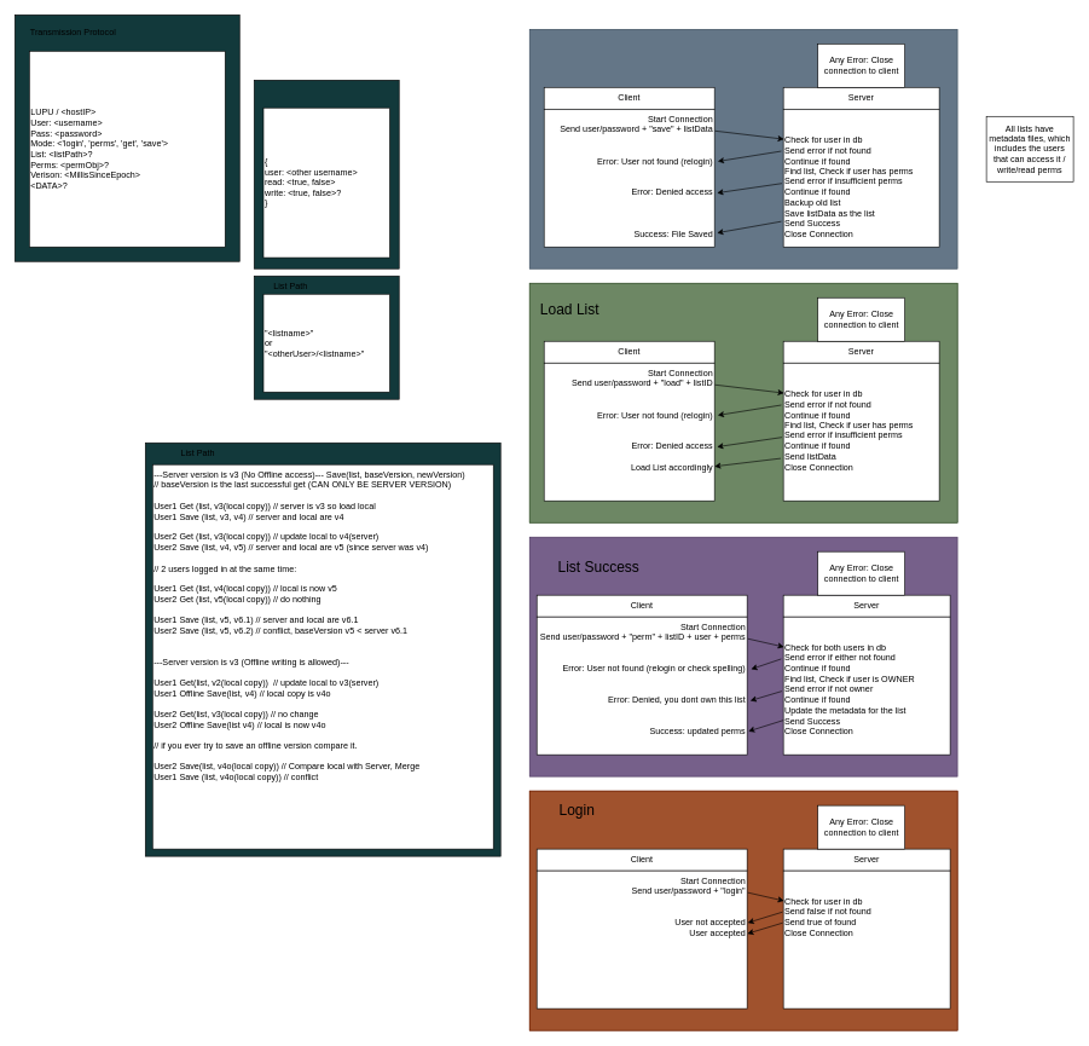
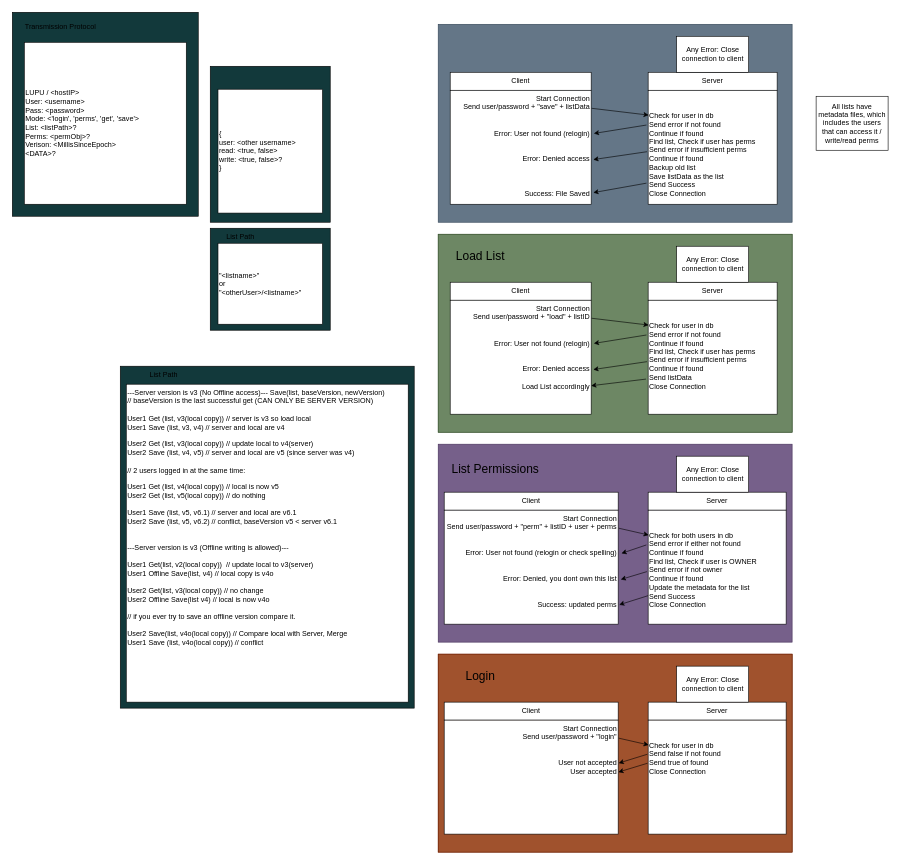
  <mxCell id="0" />
  <mxCell id="1" parent="0" />
  <mxCell id="2" value="" style="group" parent="1" vertex="1" connectable="0"><mxGeometry x="730" y="40" width="590" height="330" as="geometry" /></mxCell>
  <mxCell id="3" value="" style="whiteSpace=wrap;html=1;fillColor=#647687;fontColor=#ffffff;strokeColor=#314354;" parent="2" vertex="1"><mxGeometry width="590" height="330" as="geometry" /></mxCell>
  <mxCell id="4" value="" style="group" parent="1" vertex="1" connectable="0"><mxGeometry x="1080" y="120" width="215" height="220" as="geometry" /></mxCell>
  <mxCell id="5" value="Server" style="whiteSpace=wrap;html=1;" parent="4" vertex="1"><mxGeometry width="215" height="30" as="geometry" /></mxCell>
  <mxCell id="6" value="&lt;br&gt;&lt;br&gt;Check for user in db&lt;br&gt;Send error if not found&lt;br&gt;Continue if found&lt;br&gt;Find list, Check if user has perms&lt;br&gt;Send error if insufficient perms&lt;br&gt;Continue if found&lt;br&gt;Backup old list&lt;br&gt;Save listData as the list&lt;br&gt;Send Success&lt;br&gt;Close Connection" style="whiteSpace=wrap;html=1;verticalAlign=top;align=left;" parent="4" vertex="1"><mxGeometry y="30" width="215" height="190" as="geometry" /></mxCell>
  <mxCell id="7" value="" style="group" parent="1" vertex="1" connectable="0"><mxGeometry x="750" y="120" width="235" height="220" as="geometry" /></mxCell>
  <mxCell id="8" value="Client" style="whiteSpace=wrap;html=1;" parent="7" vertex="1"><mxGeometry width="235" height="30" as="geometry" /></mxCell>
  <mxCell id="9" value="&lt;div style=&quot;&quot;&gt;&lt;span style=&quot;background-color: initial;&quot;&gt;Start Connection&lt;/span&gt;&lt;/div&gt;Send user/password + &quot;save&quot; + listData&lt;br&gt;&lt;br&gt;&lt;br&gt;Error: User not found (relogin)&lt;br&gt;&lt;br&gt;&lt;br&gt;Error: Denied access&lt;br&gt;&lt;br&gt;&lt;br&gt;&lt;br&gt;Success: File Saved" style="whiteSpace=wrap;html=1;verticalAlign=top;align=right;" parent="7" vertex="1"><mxGeometry y="30" width="235" height="190" as="geometry" /></mxCell>
  <mxCell id="10" style="edgeStyle=none;html=1;exitX=1.003;exitY=0.158;exitDx=0;exitDy=0;entryX=0.004;entryY=0.218;entryDx=0;entryDy=0;exitPerimeter=0;entryPerimeter=0;" parent="1" source="9" target="6" edge="1"><mxGeometry relative="1" as="geometry" /></mxCell>
  <mxCell id="11" style="edgeStyle=none;html=1;exitX=-0.013;exitY=0.305;exitDx=0;exitDy=0;entryX=1.019;entryY=0.379;entryDx=0;entryDy=0;entryPerimeter=0;exitPerimeter=0;" parent="1" source="6" target="9" edge="1"><mxGeometry relative="1" as="geometry" /></mxCell>
  <mxCell id="12" value="All lists have metadata files, which includes the users that can access it / write/read perms" style="whiteSpace=wrap;html=1;" parent="1" vertex="1"><mxGeometry x="1360" y="160" width="120" height="90" as="geometry" /></mxCell>
  <mxCell id="13" style="edgeStyle=none;html=1;entryX=1.015;entryY=0.608;entryDx=0;entryDy=0;entryPerimeter=0;exitX=-0.009;exitY=0.539;exitDx=0;exitDy=0;exitPerimeter=0;" parent="1" source="6" target="9" edge="1"><mxGeometry relative="1" as="geometry"><mxPoint x="1070" y="260" as="sourcePoint" /></mxGeometry></mxCell>
  <mxCell id="14" style="edgeStyle=none;html=1;exitX=-0.013;exitY=0.815;exitDx=0;exitDy=0;exitPerimeter=0;entryX=1.015;entryY=0.898;entryDx=0;entryDy=0;entryPerimeter=0;" parent="1" source="6" target="9" edge="1"><mxGeometry relative="1" as="geometry"><mxPoint x="990" y="320" as="targetPoint" /></mxGeometry></mxCell>
  <mxCell id="15" value="Any Error: Close connection to client" style="whiteSpace=wrap;html=1;" parent="1" vertex="1"><mxGeometry x="1127.5" y="60" width="120" height="60" as="geometry" /></mxCell>
  <mxCell id="16" value="" style="group;fillColor=#6d8764;fontColor=#ffffff;strokeColor=#3A5431;" parent="1" vertex="1" connectable="0"><mxGeometry x="730" y="390" width="590" height="330" as="geometry" /></mxCell>
  <mxCell id="17" value="" style="whiteSpace=wrap;html=1;fillColor=#6d8764;fontColor=#ffffff;strokeColor=#3A5431;" parent="16" vertex="1"><mxGeometry width="590" height="330" as="geometry" /></mxCell>
- <mxCell id="18" value="Load List" style="text;html=1;align=center;verticalAlign=middle;resizable=0;points=[];autosize=1;strokeColor=none;fillColor=none;fontSize=20;" parent="16" vertex="1"><mxGeometry x="5" y="15" width="100" height="40" as="geometry" /></mxCell>
+ <mxCell id="18" value="Load List" style="text;html=1;align=center;verticalAlign=middle;resizable=0;points=[];autosize=1;strokeColor=none;fillColor=none;fontSize=20;" parent="16" vertex="1"><mxGeometry x="20" y="15" width="100" height="40" as="geometry" /></mxCell>
  <mxCell id="19" value="" style="group" parent="1" vertex="1" connectable="0"><mxGeometry x="1080" y="470" width="215" height="220" as="geometry" /></mxCell>
  <mxCell id="20" value="Server" style="whiteSpace=wrap;html=1;" parent="19" vertex="1"><mxGeometry width="215" height="30" as="geometry" /></mxCell>
  <mxCell id="21" value="&lt;br&gt;&lt;br&gt;Check for user in db&lt;br&gt;Send error if not found&lt;br&gt;Continue if found&lt;br&gt;Find list, Check if user has perms&lt;br&gt;Send error if insufficient perms&lt;br&gt;Continue if found&lt;br&gt;Send listData&lt;br&gt;Close Connection" style="whiteSpace=wrap;html=1;verticalAlign=top;align=left;" parent="19" vertex="1"><mxGeometry y="30" width="215" height="190" as="geometry" /></mxCell>
  <mxCell id="22" value="" style="group" parent="1" vertex="1" connectable="0"><mxGeometry x="750" y="470" width="235" height="220" as="geometry" /></mxCell>
  <mxCell id="23" value="Client" style="whiteSpace=wrap;html=1;" parent="22" vertex="1"><mxGeometry width="235" height="30" as="geometry" /></mxCell>
  <mxCell id="24" value="Start Connection&lt;br&gt;Send user/password + &quot;load&quot; + listID&lt;br&gt;&lt;br&gt;&lt;br&gt;Error: User not found (relogin)&lt;br&gt;&lt;br&gt;&lt;br&gt;Error: Denied access&lt;br&gt;&lt;br&gt;Load List accordingly&lt;br&gt;&lt;div style=&quot;&quot;&gt;&lt;/div&gt;" style="whiteSpace=wrap;html=1;verticalAlign=top;align=right;" parent="22" vertex="1"><mxGeometry y="30" width="235" height="190" as="geometry" /></mxCell>
  <mxCell id="25" style="edgeStyle=none;html=1;exitX=1.003;exitY=0.158;exitDx=0;exitDy=0;entryX=0.004;entryY=0.218;entryDx=0;entryDy=0;exitPerimeter=0;entryPerimeter=0;" parent="1" source="24" target="21" edge="1"><mxGeometry relative="1" as="geometry" /></mxCell>
  <mxCell id="26" style="edgeStyle=none;html=1;exitX=-0.013;exitY=0.305;exitDx=0;exitDy=0;entryX=1.019;entryY=0.379;entryDx=0;entryDy=0;entryPerimeter=0;exitPerimeter=0;" parent="1" source="21" target="24" edge="1"><mxGeometry relative="1" as="geometry" /></mxCell>
  <mxCell id="27" style="edgeStyle=none;html=1;entryX=1.015;entryY=0.608;entryDx=0;entryDy=0;entryPerimeter=0;exitX=-0.009;exitY=0.539;exitDx=0;exitDy=0;exitPerimeter=0;" parent="1" source="21" target="24" edge="1"><mxGeometry relative="1" as="geometry"><mxPoint x="1070" y="610" as="sourcePoint" /></mxGeometry></mxCell>
  <mxCell id="28" style="edgeStyle=none;html=1;exitX=-0.017;exitY=0.692;exitDx=0;exitDy=0;exitPerimeter=0;entryX=1;entryY=0.75;entryDx=0;entryDy=0;" parent="1" source="21" target="24" edge="1"><mxGeometry relative="1" as="geometry"><mxPoint x="980" y="740" as="targetPoint" /></mxGeometry></mxCell>
  <mxCell id="29" value="Any Error: Close connection to client" style="whiteSpace=wrap;html=1;" parent="1" vertex="1"><mxGeometry x="1127.5" y="410" width="120" height="60" as="geometry" /></mxCell>
  <mxCell id="30" value="" style="group" parent="1" vertex="1" connectable="0"><mxGeometry x="730" y="740" width="590" height="330" as="geometry" /></mxCell>
  <mxCell id="31" value="" style="whiteSpace=wrap;html=1;fillColor=#76608a;fontColor=#ffffff;strokeColor=#432D57;" parent="30" vertex="1"><mxGeometry width="590" height="330" as="geometry" /></mxCell>
- <mxCell id="32" value="List Success" style="text;html=1;align=center;verticalAlign=middle;resizable=0;points=[];autosize=1;strokeColor=none;fillColor=none;fontSize=20;" parent="30" vertex="1"><mxGeometry x="10" y="20" width="170" height="40" as="geometry" /></mxCell>
+ <mxCell id="32" value="List Permissions" style="text;html=1;align=center;verticalAlign=middle;resizable=0;points=[];autosize=1;strokeColor=none;fillColor=none;fontSize=20;" parent="30" vertex="1"><mxGeometry x="10" y="20" width="170" height="40" as="geometry" /></mxCell>
  <mxCell id="33" value="" style="group" parent="1" vertex="1" connectable="0"><mxGeometry x="1080" y="820" width="230" height="220" as="geometry" /></mxCell>
  <mxCell id="34" value="Server" style="whiteSpace=wrap;html=1;" parent="33" vertex="1"><mxGeometry width="230.0" height="30" as="geometry" /></mxCell>
  <mxCell id="35" value="&lt;br&gt;&lt;br&gt;Check for both users in db&lt;br&gt;Send error if either not found&lt;br&gt;Continue if found&lt;br&gt;Find list, Check if user is OWNER&lt;br&gt;Send error if not owner&lt;br&gt;Continue if found&lt;br&gt;Update the metadata for the list&lt;br&gt;Send Success&lt;br&gt;Close Connection" style="whiteSpace=wrap;html=1;verticalAlign=top;align=left;" parent="33" vertex="1"><mxGeometry y="30" width="230.0" height="190" as="geometry" /></mxCell>
  <mxCell id="36" value="" style="group" parent="1" vertex="1" connectable="0"><mxGeometry x="740" y="820" width="290" height="220" as="geometry" /></mxCell>
  <mxCell id="37" value="Client" style="whiteSpace=wrap;html=1;" parent="36" vertex="1"><mxGeometry width="290.0" height="30" as="geometry" /></mxCell>
  <mxCell id="38" value="Start Connection&lt;br&gt;Send user/password + &quot;perm&quot; + listID + user + perms&lt;br&gt;&lt;br&gt;&lt;br&gt;Error: User not found (relogin or check spelling)&lt;br&gt;&lt;br&gt;&lt;br&gt;Error: Denied, you dont own this list&lt;br&gt;&lt;br&gt;&lt;br&gt;Success: updated perms&lt;br&gt;&lt;div style=&quot;&quot;&gt;&lt;/div&gt;" style="whiteSpace=wrap;html=1;verticalAlign=top;align=right;" parent="36" vertex="1"><mxGeometry y="30" width="290.0" height="190" as="geometry" /></mxCell>
  <mxCell id="39" style="edgeStyle=none;html=1;exitX=1.003;exitY=0.158;exitDx=0;exitDy=0;entryX=0.004;entryY=0.218;entryDx=0;entryDy=0;exitPerimeter=0;entryPerimeter=0;" parent="1" source="38" target="35" edge="1"><mxGeometry relative="1" as="geometry" /></mxCell>
  <mxCell id="40" style="edgeStyle=none;html=1;exitX=-0.013;exitY=0.305;exitDx=0;exitDy=0;entryX=1.019;entryY=0.379;entryDx=0;entryDy=0;entryPerimeter=0;exitPerimeter=0;" parent="1" source="35" target="38" edge="1"><mxGeometry relative="1" as="geometry" /></mxCell>
  <mxCell id="41" style="edgeStyle=none;html=1;entryX=1.015;entryY=0.608;entryDx=0;entryDy=0;entryPerimeter=0;exitX=-0.009;exitY=0.539;exitDx=0;exitDy=0;exitPerimeter=0;" parent="1" source="35" target="38" edge="1"><mxGeometry relative="1" as="geometry"><mxPoint x="1070" y="960" as="sourcePoint" /></mxGeometry></mxCell>
  <mxCell id="42" style="edgeStyle=none;html=1;exitX=0;exitY=0.75;exitDx=0;exitDy=0;entryX=1.006;entryY=0.83;entryDx=0;entryDy=0;entryPerimeter=0;" parent="1" source="35" target="38" edge="1"><mxGeometry relative="1" as="geometry"><mxPoint x="980" y="1090" as="targetPoint" /></mxGeometry></mxCell>
  <mxCell id="43" value="Any Error: Close connection to client" style="whiteSpace=wrap;html=1;" parent="1" vertex="1"><mxGeometry x="1127.5" y="760" width="120" height="60" as="geometry" /></mxCell>
  <mxCell id="44" value="" style="group;fillColor=#a0522d;fontColor=#ffffff;strokeColor=#6D1F00;" parent="1" vertex="1" connectable="0"><mxGeometry x="730" y="1090" width="590" height="330" as="geometry" /></mxCell>
  <mxCell id="45" value="" style="whiteSpace=wrap;html=1;fillColor=#a0522d;fontColor=#ffffff;strokeColor=#6D1F00;" parent="44" vertex="1"><mxGeometry width="590" height="330" as="geometry" /></mxCell>
- <mxCell id="46" value="Login" style="text;html=1;align=center;verticalAlign=middle;resizable=0;points=[];autosize=1;strokeColor=none;fillColor=none;fontSize=20;" parent="44" vertex="1"><mxGeometry x="30" y="5" width="70" height="40" as="geometry" /></mxCell>
+ <mxCell id="46" value="Login" style="text;html=1;align=center;verticalAlign=middle;resizable=0;points=[];autosize=1;strokeColor=none;fillColor=none;fontSize=20;" parent="44" vertex="1"><mxGeometry x="35" y="15" width="70" height="40" as="geometry" /></mxCell>
  <mxCell id="47" value="" style="group" parent="1" vertex="1" connectable="0"><mxGeometry x="1080" y="1170" width="230" height="220" as="geometry" /></mxCell>
  <mxCell id="48" value="Server" style="whiteSpace=wrap;html=1;" parent="47" vertex="1"><mxGeometry width="230.0" height="30" as="geometry" /></mxCell>
  <mxCell id="49" value="&lt;br&gt;&lt;br&gt;Check for user in db&lt;br&gt;Send false if not found&lt;br&gt;Send true of found&lt;br&gt;Close Connection" style="whiteSpace=wrap;html=1;verticalAlign=top;align=left;" parent="47" vertex="1"><mxGeometry y="30" width="230.0" height="190" as="geometry" /></mxCell>
  <mxCell id="50" value="" style="group" parent="1" vertex="1" connectable="0"><mxGeometry x="740" y="1170" width="290" height="220" as="geometry" /></mxCell>
  <mxCell id="51" value="Client" style="whiteSpace=wrap;html=1;" parent="50" vertex="1"><mxGeometry width="290.0" height="30" as="geometry" /></mxCell>
  <mxCell id="52" value="Start Connection&lt;br&gt;Send user/password + &quot;login&quot;&lt;br&gt;&lt;br&gt;&lt;br&gt;User not accepted&lt;br&gt;User accepted&lt;br&gt;&lt;div style=&quot;&quot;&gt;&lt;/div&gt;" style="whiteSpace=wrap;html=1;verticalAlign=top;align=right;" parent="50" vertex="1"><mxGeometry y="30" width="290.0" height="190" as="geometry" /></mxCell>
  <mxCell id="53" style="edgeStyle=none;html=1;exitX=1.003;exitY=0.158;exitDx=0;exitDy=0;entryX=0.004;entryY=0.218;entryDx=0;entryDy=0;exitPerimeter=0;entryPerimeter=0;" parent="1" source="52" target="49" edge="1"><mxGeometry relative="1" as="geometry" /></mxCell>
  <mxCell id="54" style="edgeStyle=none;html=1;exitX=-0.005;exitY=0.299;exitDx=0;exitDy=0;entryX=1.003;entryY=0.377;entryDx=0;entryDy=0;entryPerimeter=0;exitPerimeter=0;" parent="1" source="49" target="52" edge="1"><mxGeometry relative="1" as="geometry" /></mxCell>
  <mxCell id="55" value="Any Error: Close connection to client" style="whiteSpace=wrap;html=1;" parent="1" vertex="1"><mxGeometry x="1127.5" y="1110" width="120" height="60" as="geometry" /></mxCell>
  <mxCell id="56" style="edgeStyle=none;html=1;exitX=-0.004;exitY=0.378;exitDx=0;exitDy=0;entryX=1.001;entryY=0.456;entryDx=0;entryDy=0;entryPerimeter=0;exitPerimeter=0;" parent="1" source="49" target="52" edge="1"><mxGeometry relative="1" as="geometry"><mxPoint x="1087.01" y="1267.95" as="sourcePoint" /><mxPoint x="1045.51" y="1282.01" as="targetPoint" /></mxGeometry></mxCell>
  <mxCell id="57" value="" style="group" parent="1" vertex="1" connectable="0"><mxGeometry x="20" y="20" width="310" height="340" as="geometry" /></mxCell>
  <mxCell id="58" value="" style="whiteSpace=wrap;html=1;fillColor=#12393B;" parent="57" vertex="1"><mxGeometry width="310" height="340" as="geometry" /></mxCell>
  <mxCell id="59" value="Transmission Protocol" style="text;html=1;align=center;verticalAlign=middle;resizable=0;points=[];autosize=1;strokeColor=none;fillColor=none;" parent="57" vertex="1"><mxGeometry x="10" y="10" width="140" height="30" as="geometry" /></mxCell>
  <mxCell id="60" value="LUPU / &amp;lt;hostIP&amp;gt;&lt;br&gt;User: &amp;lt;username&amp;gt;&lt;br&gt;Pass: &amp;lt;password&amp;gt;&lt;br&gt;Mode: &amp;lt;'login', 'perms', 'get', 'save'&amp;gt;&lt;br&gt;List: &amp;lt;listPath&amp;gt;?&lt;br&gt;Perms: &amp;lt;permObj&amp;gt;?&lt;br&gt;Verison: &amp;lt;MillisSinceEpoch&amp;gt;&lt;br&gt;&amp;lt;DATA&amp;gt;?" style="whiteSpace=wrap;html=1;align=left;verticalAlign=middle;" parent="57" vertex="1"><mxGeometry x="20" y="50" width="270" height="270" as="geometry" /></mxCell>
  <mxCell id="61" value="" style="group" parent="1" vertex="1" connectable="0"><mxGeometry x="350" y="110" width="200" height="260" as="geometry" /></mxCell>
  <mxCell id="62" value="" style="whiteSpace=wrap;html=1;fillColor=#12393B;" parent="61" vertex="1"><mxGeometry width="200" height="260" as="geometry" /></mxCell>
  <mxCell id="63" value="{&lt;br&gt;user: &amp;lt;other username&amp;gt;&lt;br&gt;read: &amp;lt;true, false&amp;gt;&lt;br&gt;write: &amp;lt;true, false&amp;gt;?&lt;br&gt;}" style="whiteSpace=wrap;html=1;align=left;verticalAlign=middle;" parent="61" vertex="1"><mxGeometry x="12.903" y="38.235" width="174.194" height="206.471" as="geometry" /></mxCell>
  <mxCell id="64" value="" style="group" parent="1" vertex="1" connectable="0"><mxGeometry x="350" y="380" width="200" height="170" as="geometry" /></mxCell>
  <mxCell id="65" value="" style="whiteSpace=wrap;html=1;fillColor=#12393B;" parent="64" vertex="1"><mxGeometry width="200" height="170" as="geometry" /></mxCell>
  <mxCell id="66" value="List Path" style="text;html=1;align=center;verticalAlign=middle;resizable=0;points=[];autosize=1;strokeColor=none;fillColor=none;" parent="64" vertex="1"><mxGeometry x="15.002" width="70" height="30" as="geometry" /></mxCell>
  <mxCell id="67" value="&quot;&amp;lt;listname&amp;gt;&quot;&lt;br&gt;or&lt;br&gt;&quot;&amp;lt;otherUser&amp;gt;/&amp;lt;listname&amp;gt;&quot;" style="whiteSpace=wrap;html=1;align=left;verticalAlign=middle;" parent="64" vertex="1"><mxGeometry x="12.903" y="25" width="174.194" height="135" as="geometry" /></mxCell>
  <mxCell id="68" value="" style="group" vertex="1" connectable="0" parent="1"><mxGeometry x="200" y="610" width="490" height="570" as="geometry" /></mxCell>
  <mxCell id="69" value="" style="whiteSpace=wrap;html=1;fillColor=#12393B;" vertex="1" parent="68"><mxGeometry width="490.0" height="570" as="geometry" /></mxCell>
  <mxCell id="70" value="List Path" style="text;html=1;align=center;verticalAlign=middle;resizable=0;points=[];autosize=1;strokeColor=none;fillColor=none;" vertex="1" parent="68"><mxGeometry x="36.754" width="70" height="30" as="geometry" /></mxCell>
  <mxCell id="71" value="---Server version is v3 (No Offline access)--- Save(list, baseVersion, newVersion)&lt;br&gt;// baseVersion is the last successful get (CAN ONLY BE SERVER VERSION)&lt;br&gt;&lt;br&gt;User1 Get (list, v3(local copy)) // server is v3 so load local&lt;br&gt;User1 Save (list, v3, v4) // server and local are v4&lt;br&gt;&lt;br&gt;User2 Get (list, v3(local copy)) // update local to v4(server)&amp;nbsp;&lt;br&gt;User2 Save (list, v4, v5) // server and local are v5 (since server was v4)&lt;br&gt;&lt;br&gt;// 2 users logged in at the same time:&lt;br&gt;&lt;br&gt;User1 Get (list, v4(local copy)) // local is now v5&lt;br&gt;User2 Get (list, v5(local copy)) // do nothing&lt;br&gt;&lt;br&gt;User1 Save (list, v5, v6.1) // server and local are v6.1&lt;br&gt;User2 Save (list, v5, v6.2) // conflict, baseVersion v5 &amp;lt; server v6.1&lt;br&gt;&lt;br&gt;&lt;br&gt;---Server version is v3 (Offline writing is allowed)---&lt;br&gt;&lt;br&gt;User1 Get(list, v2(local copy))&amp;nbsp; // update local to v3(server)&lt;br&gt;User1 Offline Save(list, v4) // local copy is v4o&lt;br&gt;&lt;br&gt;User2 Get(list, v3(local copy)) // no change&lt;br&gt;User2 Offline Save(list v4) // local is now v4o&lt;br&gt;&lt;br&gt;// if you ever try to save an offline version compare it.&lt;br&gt;&lt;br&gt;User2 Save(list, v4o(local copy)) // Compare local with Server, Merge&lt;br&gt;User1 Save (list, v4o(local copy)) // conflict" style="whiteSpace=wrap;html=1;align=left;verticalAlign=top;" vertex="1" parent="68"><mxGeometry x="10" y="30" width="470" height="530" as="geometry" /></mxCell>
